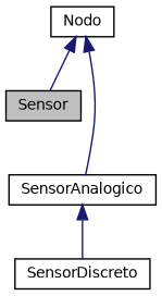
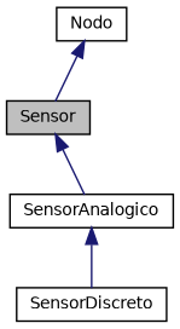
  digraph {
    node [color=black fillcolor=white fontname=Helvetica fontsize=10 shape=record style=filled]
    edge [color=midnightblue dir=back fontname=Helvetica fontsize=10 labelfontname=Helvetica labelfontsize=10 style=solid]
    n1 [fillcolor=grey75 fontcolor=black height=0.2 label=Sensor width=0.4]
    n2 [height=0.2 label=SensorAnalogico width=0.4]
    n3 [height=0.2 label=SensorDiscreto width=0.4]
    n4 [height=0.2 label=Nodo width=0.4]
-   n4 -> n2
+   n1 -> n2
    n2 -> n3
    n4 -> n1
  }
